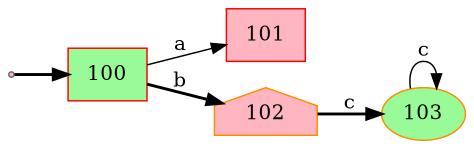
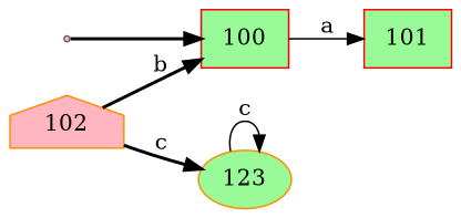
  digraph {
    rankdir=LR
    node [color=red fillcolor=lightpink shape=box style=filled]
    edge [style=bold]
    start [color=gray40 shape=point]
    100 [fillcolor=palegreen]
-   101
+   101 [fillcolor=palegreen]
    102 [color=darkorange shape=house]
-   103 [color=darkorange fillcolor=palegreen shape=ellipse]
+   103 [color=darkorange fillcolor=palegreen shape=ellipse label=123]
    start -> 100
    100 -> 101 [label=a style=solid]
-   100 -> 102 [label=b]
+   102 -> 100 [label=b]
    102 -> 103 [label=c]
    103 -> 103 [label=c style=solid]
  }
